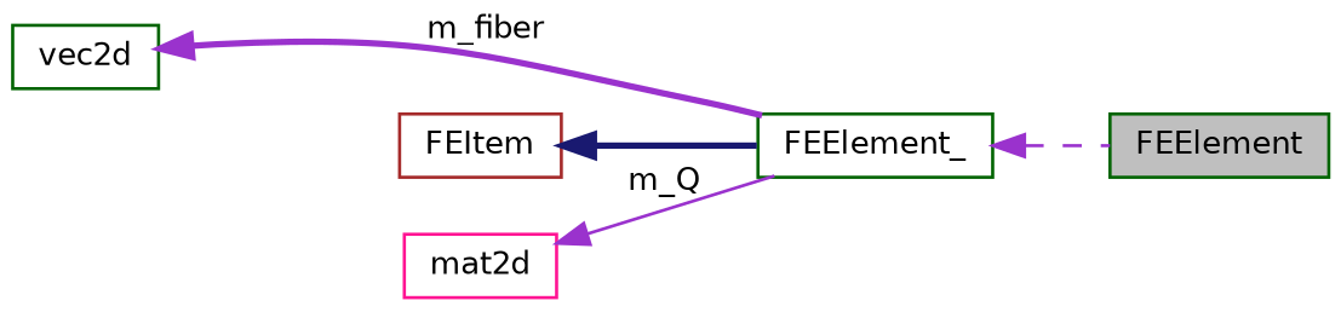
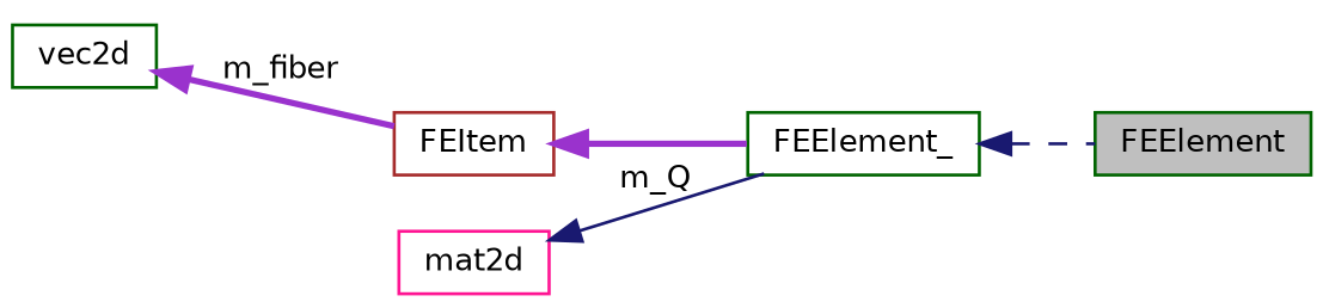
  digraph {
    rankdir=LR
    node [color=darkgreen fillcolor=white fontname=Helvetica fontsize=10 shape=record style=filled]
    edge [color=midnightblue dir=back fontname=Helvetica fontsize=10 labelfontname=Helvetica labelfontsize=10 style=bold]
    n1 [fillcolor=grey75 fontcolor=black height=0.2 label=FEElement width=0.4]
    n2 [height=0.2 label=FEElement_ width=0.4]
    n3 [color=brown height=0.2 label=FEItem width=0.4]
    n4 [color=deeppink height=0.2 label=mat2d width=0.4]
    n5 [height=0.2 label=vec2d width=0.4]
-   n2 -> n1 [color=darkorchid3 style=dashed]
-   n3 -> n2
-   n4 -> n2 [color=darkorchid3 label=" m_Q" style=solid]
-   n5 -> n2 [color=darkorchid3 label=" m_fiber"]
+   n2 -> n1 [style=dashed]
+   n3 -> n2 [color=darkorchid3]
+   n4 -> n2 [label=" m_Q" style=solid]
+   n5 -> n3 [color=darkorchid3 label=" m_fiber"]
  }
